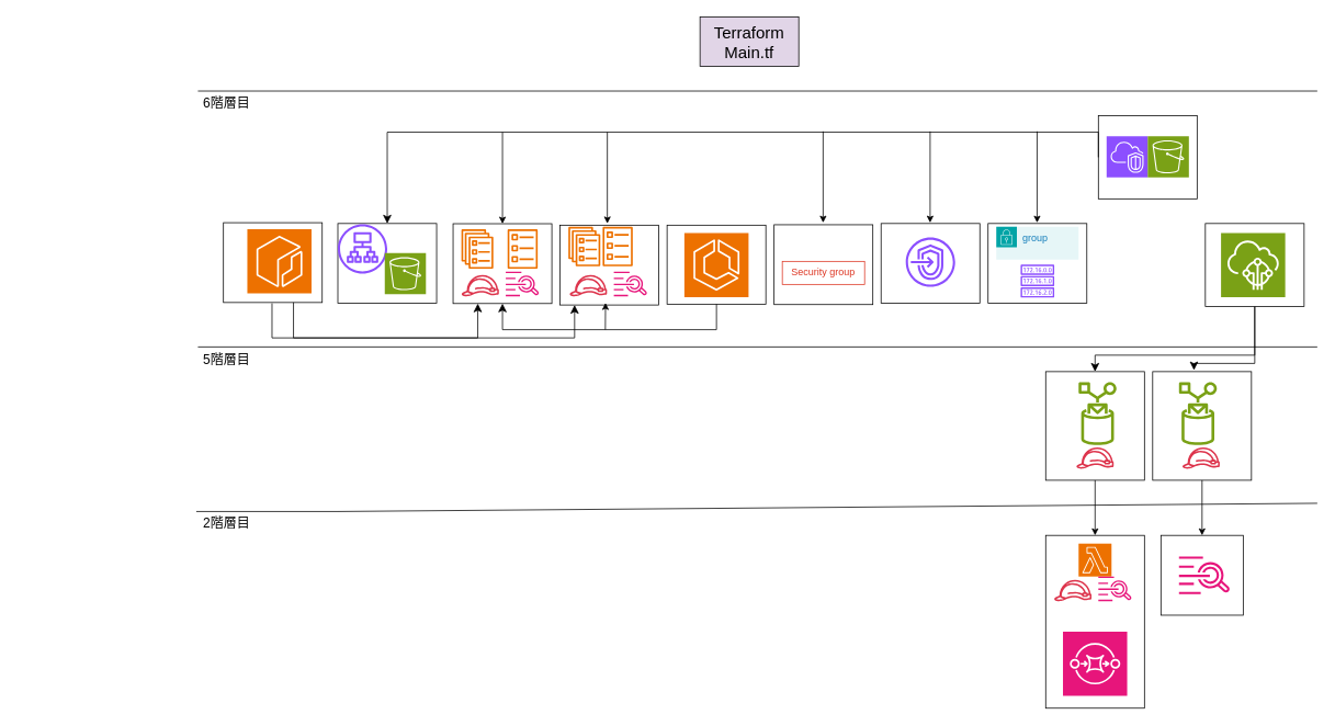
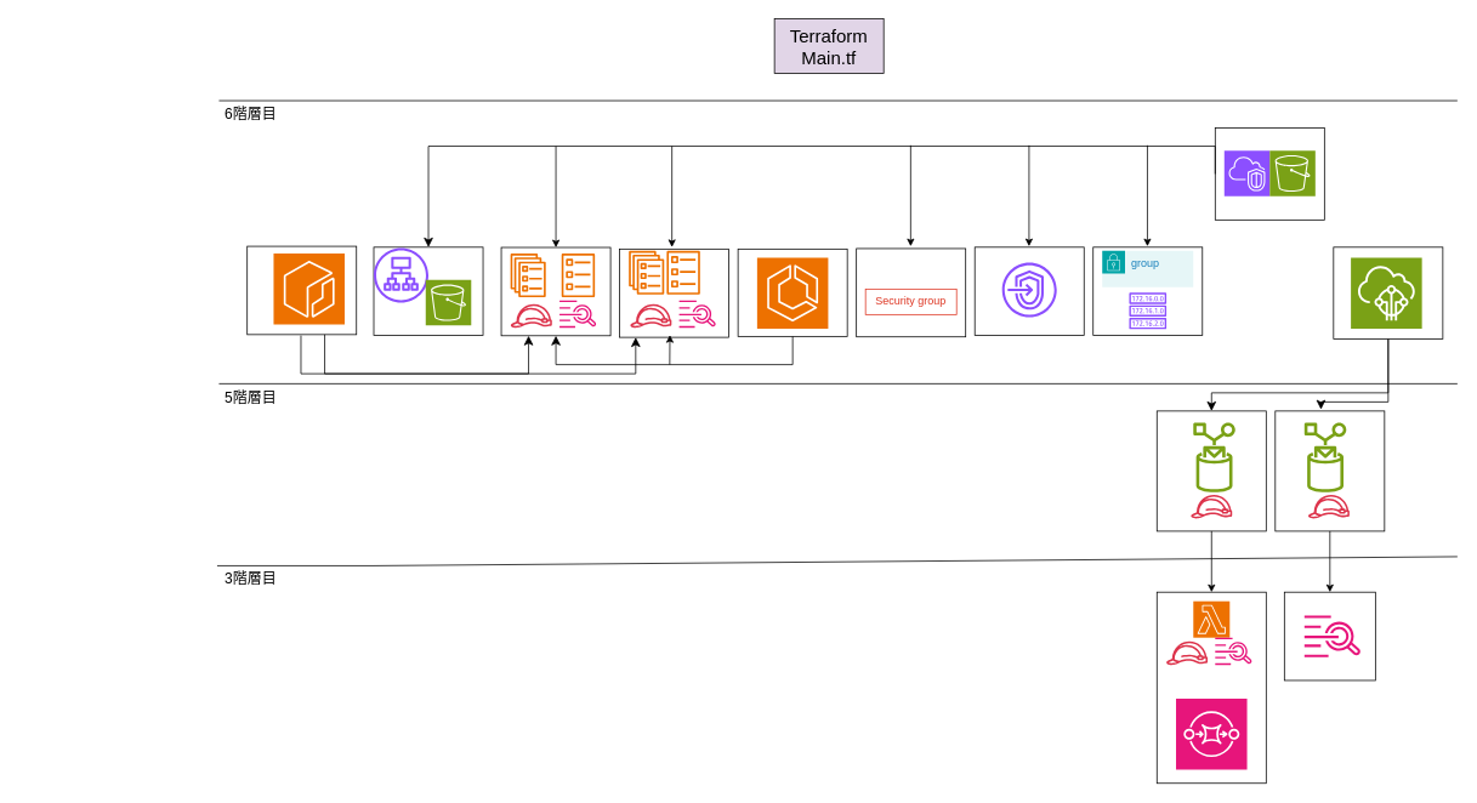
  <mxCell id="0" />
  <mxCell id="1" parent="0" />
  <mxCell id="2" value="" style="rounded=0;whiteSpace=wrap;html=1;fillColor=none;" vertex="1" parent="1"><mxGeometry x="410" y="271" width="120" height="97" as="geometry" /></mxCell>
  <mxCell id="3" value="" style="rounded=0;whiteSpace=wrap;html=1;fillColor=none;" vertex="1" parent="1"><mxGeometry x="550" y="271.25" width="120" height="97" as="geometry" /></mxCell>
  <mxCell id="4" value="" style="rounded=0;whiteSpace=wrap;html=1;fillColor=none;" vertex="1" parent="1"><mxGeometry x="810" y="273" width="120" height="96" as="geometry" /></mxCell>
  <mxCell id="5" value="" style="rounded=0;whiteSpace=wrap;html=1;fillColor=none;" vertex="1" parent="1"><mxGeometry x="1334" y="140" width="120" height="101" as="geometry" /></mxCell>
  <mxCell id="6" value="" style="rounded=0;whiteSpace=wrap;html=1;fillColor=none;" vertex="1" parent="1"><mxGeometry x="1270" y="650" width="120" height="210" as="geometry" /></mxCell>
  <mxCell id="7" value="" style="rounded=0;whiteSpace=wrap;html=1;fillColor=none;" vertex="1" parent="1"><mxGeometry x="1410" y="650" width="100" height="97" as="geometry" /></mxCell>
  <mxCell id="8" value="" style="rounded=0;whiteSpace=wrap;html=1;fillColor=none;" vertex="1" parent="1"><mxGeometry x="1400" y="451" width="120" height="132" as="geometry" /></mxCell>
  <mxCell id="9" value="" style="rounded=0;whiteSpace=wrap;html=1;fillColor=none;" vertex="1" parent="1"><mxGeometry x="1070" y="271" width="120" height="97" as="geometry" /></mxCell>
  <mxCell id="10" value="&lt;font style=&quot;font-size: 20px;&quot;&gt;Terraform&lt;/font&gt;&lt;div&gt;&lt;font style=&quot;font-size: 20px;&quot;&gt;Main.tf&lt;/font&gt;&lt;/div&gt;" style="rounded=0;whiteSpace=wrap;html=1;fillColor=#e1d5e7;" vertex="1" parent="1"><mxGeometry x="850" y="20" width="120" height="60" as="geometry" /></mxCell>
  <mxCell id="11" value="" style="sketch=0;points=[[0,0,0],[0.25,0,0],[0.5,0,0],[0.75,0,0],[1,0,0],[0,1,0],[0.25,1,0],[0.5,1,0],[0.75,1,0],[1,1,0],[0,0.25,0],[0,0.5,0],[0,0.75,0],[1,0.25,0],[1,0.5,0],[1,0.75,0]];outlineConnect=0;fontColor=#232F3E;fillColor=#8C4FFF;strokeColor=#ffffff;dashed=0;verticalLabelPosition=bottom;verticalAlign=top;align=center;html=1;fontSize=12;fontStyle=0;aspect=fixed;shape=mxgraph.aws4.resourceIcon;resIcon=mxgraph.aws4.vpc;" vertex="1" parent="1"><mxGeometry x="1344" y="165" width="50" height="50" as="geometry" /></mxCell>
  <mxCell id="12" value="" style="sketch=0;points=[[0,0,0],[0.25,0,0],[0.5,0,0],[0.75,0,0],[1,0,0],[0,1,0],[0.25,1,0],[0.5,1,0],[0.75,1,0],[1,1,0],[0,0.25,0],[0,0.5,0],[0,0.75,0],[1,0.25,0],[1,0.5,0],[1,0.75,0]];outlineConnect=0;fontColor=#232F3E;fillColor=#ED7100;strokeColor=#ffffff;dashed=0;verticalLabelPosition=bottom;verticalAlign=top;align=center;html=1;fontSize=12;fontStyle=0;aspect=fixed;shape=mxgraph.aws4.resourceIcon;resIcon=mxgraph.aws4.lambda;" vertex="1" parent="1"><mxGeometry x="1310" y="660" width="40" height="40" as="geometry" /></mxCell>
  <mxCell id="13" value="" style="sketch=0;points=[[0,0,0],[0.25,0,0],[0.5,0,0],[0.75,0,0],[1,0,0],[0,1,0],[0.25,1,0],[0.5,1,0],[0.75,1,0],[1,1,0],[0,0.25,0],[0,0.5,0],[0,0.75,0],[1,0.25,0],[1,0.5,0],[1,0.75,0]];outlineConnect=0;fontColor=#232F3E;fillColor=#7AA116;strokeColor=#ffffff;dashed=0;verticalLabelPosition=bottom;verticalAlign=top;align=center;html=1;fontSize=12;fontStyle=0;aspect=fixed;shape=mxgraph.aws4.resourceIcon;resIcon=mxgraph.aws4.iot_core;" vertex="1" parent="1"><mxGeometry x="1483.04" y="282.5" width="78" height="78" as="geometry" /></mxCell>
  <mxCell id="14" value="" style="sketch=0;outlineConnect=0;fontColor=#232F3E;gradientColor=none;fillColor=#7AA116;strokeColor=none;dashed=0;verticalLabelPosition=bottom;verticalAlign=top;align=center;html=1;fontSize=12;fontStyle=0;aspect=fixed;pointerEvents=1;shape=mxgraph.aws4.rule;" vertex="1" parent="1"><mxGeometry x="1310" y="463" width="46" height="78" as="geometry" /></mxCell>
  <mxCell id="15" value="" style="sketch=0;points=[[0,0,0],[0.25,0,0],[0.5,0,0],[0.75,0,0],[1,0,0],[0,1,0],[0.25,1,0],[0.5,1,0],[0.75,1,0],[1,1,0],[0,0.25,0],[0,0.5,0],[0,0.75,0],[1,0.25,0],[1,0.5,0],[1,0.75,0]];outlineConnect=0;fontColor=#232F3E;fillColor=#E7157B;strokeColor=#ffffff;dashed=0;verticalLabelPosition=bottom;verticalAlign=top;align=center;html=1;fontSize=12;fontStyle=0;aspect=fixed;shape=mxgraph.aws4.resourceIcon;resIcon=mxgraph.aws4.sqs;" vertex="1" parent="1"><mxGeometry x="1291" y="767" width="78" height="78" as="geometry" /></mxCell>
  <mxCell id="16" value="" style="sketch=0;outlineConnect=0;fontColor=#232F3E;gradientColor=none;fillColor=#E7157B;strokeColor=none;dashed=0;verticalLabelPosition=bottom;verticalAlign=top;align=center;html=1;fontSize=12;fontStyle=0;aspect=fixed;pointerEvents=1;shape=mxgraph.aws4.cloudwatch_logs;" vertex="1" parent="1"><mxGeometry x="1431.97" y="675.5" width="61.86" height="46" as="geometry" /></mxCell>
  <mxCell id="17" value="" style="sketch=0;outlineConnect=0;fontColor=#232F3E;gradientColor=none;fillColor=#7AA116;strokeColor=none;dashed=0;verticalLabelPosition=bottom;verticalAlign=top;align=center;html=1;fontSize=12;fontStyle=0;aspect=fixed;pointerEvents=1;shape=mxgraph.aws4.rule;" vertex="1" parent="1"><mxGeometry x="1431.97" y="463" width="46" height="78" as="geometry" /></mxCell>
  <mxCell id="18" value="" style="sketch=0;outlineConnect=0;fontColor=#232F3E;gradientColor=none;fillColor=#E7157B;strokeColor=none;dashed=0;verticalLabelPosition=bottom;verticalAlign=top;align=center;html=1;fontSize=12;fontStyle=0;aspect=fixed;pointerEvents=1;shape=mxgraph.aws4.cloudwatch_logs;" vertex="1" parent="1"><mxGeometry x="1334" y="700" width="40.34" height="30" as="geometry" /></mxCell>
  <mxCell id="19" value="" style="sketch=0;outlineConnect=0;fontColor=#232F3E;gradientColor=none;fillColor=#DD344C;strokeColor=none;dashed=0;verticalLabelPosition=bottom;verticalAlign=top;align=center;html=1;fontSize=12;fontStyle=0;aspect=fixed;pointerEvents=1;shape=mxgraph.aws4.role;" vertex="1" parent="1"><mxGeometry x="1280" y="704" width="46.09" height="26" as="geometry" /></mxCell>
  <mxCell id="20" value="" style="sketch=0;outlineConnect=0;fontColor=#232F3E;gradientColor=none;fillColor=#DD344C;strokeColor=none;dashed=0;verticalLabelPosition=bottom;verticalAlign=top;align=center;html=1;fontSize=12;fontStyle=0;aspect=fixed;pointerEvents=1;shape=mxgraph.aws4.role;" vertex="1" parent="1"><mxGeometry x="1435.77" y="543" width="46.09" height="26" as="geometry" /></mxCell>
  <mxCell id="21" value="" style="sketch=0;outlineConnect=0;fontColor=#232F3E;gradientColor=none;fillColor=#DD344C;strokeColor=none;dashed=0;verticalLabelPosition=bottom;verticalAlign=top;align=center;html=1;fontSize=12;fontStyle=0;aspect=fixed;pointerEvents=1;shape=mxgraph.aws4.role;" vertex="1" parent="1"><mxGeometry x="1306.95" y="543" width="46.09" height="26" as="geometry" /></mxCell>
  <mxCell id="22" value="Security group" style="fillColor=none;strokeColor=#DD3522;verticalAlign=top;fontStyle=0;fontColor=#DD3522;whiteSpace=wrap;html=1;" vertex="1" parent="1"><mxGeometry x="950" y="317" width="100" height="28" as="geometry" /></mxCell>
  <mxCell id="23" value="" style="sketch=0;points=[[0,0,0],[0.25,0,0],[0.5,0,0],[0.75,0,0],[1,0,0],[0,1,0],[0.25,1,0],[0.5,1,0],[0.75,1,0],[1,1,0],[0,0.25,0],[0,0.5,0],[0,0.75,0],[1,0.25,0],[1,0.5,0],[1,0.75,0]];outlineConnect=0;fontColor=#232F3E;fillColor=#7AA116;strokeColor=#ffffff;dashed=0;verticalLabelPosition=bottom;verticalAlign=top;align=center;html=1;fontSize=12;fontStyle=0;aspect=fixed;shape=mxgraph.aws4.resourceIcon;resIcon=mxgraph.aws4.s3;" vertex="1" parent="1"><mxGeometry x="1394" y="165" width="50" height="50" as="geometry" /></mxCell>
  <mxCell id="24" value="" style="sketch=0;outlineConnect=0;fontColor=#232F3E;gradientColor=none;fillColor=#8C4FFF;strokeColor=none;dashed=0;verticalLabelPosition=bottom;verticalAlign=top;align=center;html=1;fontSize=12;fontStyle=0;aspect=fixed;pointerEvents=1;shape=mxgraph.aws4.endpoints;" vertex="1" parent="1"><mxGeometry x="1100" y="288" width="60" height="60" as="geometry" /></mxCell>
  <mxCell id="25" value="" style="rounded=0;whiteSpace=wrap;html=1;fillColor=none;" vertex="1" parent="1"><mxGeometry x="1270" y="451" width="120" height="132" as="geometry" /></mxCell>
  <mxCell id="26" value="" style="rounded=0;whiteSpace=wrap;html=1;fillColor=none;" vertex="1" parent="1"><mxGeometry x="1464" y="271" width="120" height="101" as="geometry" /></mxCell>
  <mxCell id="27" value="" style="rounded=0;whiteSpace=wrap;html=1;fillColor=none;" vertex="1" parent="1"><mxGeometry x="1200" y="271" width="120" height="97" as="geometry" /></mxCell>
  <mxCell id="28" value="group" style="points=[[0,0],[0.25,0],[0.5,0],[0.75,0],[1,0],[1,0.25],[1,0.5],[1,0.75],[1,1],[0.75,1],[0.5,1],[0.25,1],[0,1],[0,0.75],[0,0.5],[0,0.25]];outlineConnect=0;gradientColor=none;html=1;whiteSpace=wrap;fontSize=12;fontStyle=0;container=1;pointerEvents=0;collapsible=0;recursiveResize=0;shape=mxgraph.aws4.group;grIcon=mxgraph.aws4.group_security_group;grStroke=0;strokeColor=#00A4A6;fillColor=#E6F6F7;verticalAlign=top;align=left;spacingLeft=30;fontColor=#147EBA;dashed=0;" vertex="1" parent="1"><mxGeometry x="1210" y="275" width="100" height="40" as="geometry" /></mxCell>
  <mxCell id="29" value="" style="rounded=0;whiteSpace=wrap;html=1;fillColor=none;" vertex="1" parent="1"><mxGeometry x="940" y="272.5" width="120" height="97" as="geometry" /></mxCell>
  <mxCell id="30" value="" style="sketch=0;outlineConnect=0;fontColor=#232F3E;gradientColor=none;fillColor=#8C4FFF;strokeColor=none;dashed=0;verticalLabelPosition=bottom;verticalAlign=top;align=center;html=1;fontSize=12;fontStyle=0;aspect=fixed;pointerEvents=1;shape=mxgraph.aws4.route_table;" vertex="1" parent="1"><mxGeometry x="1239.48" y="321" width="41.04" height="40" as="geometry" /></mxCell>
  <mxCell id="31" value="" style="endArrow=none;html=1;rounded=0;" edge="1" parent="1"><mxGeometry width="50" height="50" relative="1" as="geometry"><mxPoint x="240" y="421" as="sourcePoint" /><mxPoint x="1600" y="421" as="targetPoint" /></mxGeometry></mxCell>
  <mxCell id="32" value="" style="endArrow=none;html=1;rounded=0;" edge="1" parent="1"><mxGeometry width="50" height="50" relative="1" as="geometry"><mxPoint x="238" y="621" as="sourcePoint" /><mxPoint x="1600" y="611" as="targetPoint" /><Array as="points"><mxPoint x="410" y="621" /></Array></mxGeometry></mxCell>
  <mxCell id="33" value="" style="endArrow=none;html=1;rounded=0;" edge="1" parent="1"><mxGeometry width="50" height="50" relative="1" as="geometry"><mxPoint x="240" y="110" as="sourcePoint" /><mxPoint x="1600" y="110" as="targetPoint" /></mxGeometry></mxCell>
  <mxCell id="34" value="&lt;font style=&quot;font-size: 16px;&quot;&gt;6階層目&lt;/font&gt;" style="text;html=1;align=center;verticalAlign=middle;whiteSpace=wrap;rounded=0;" vertex="1" parent="1"><mxGeometry x="200" y="110" width="150" height="30" as="geometry" /></mxCell>
  <mxCell id="35" value="&lt;span style=&quot;font-size: 16px;&quot;&gt;5階層目&lt;/span&gt;" style="text;html=1;align=center;verticalAlign=middle;whiteSpace=wrap;rounded=0;" vertex="1" parent="1"><mxGeometry x="200" y="421" width="150" height="30" as="geometry" /></mxCell>
- <mxCell id="36" value="&lt;font style=&quot;font-size: 16px;&quot;&gt;2階層目&lt;/font&gt;" style="text;html=1;align=center;verticalAlign=middle;whiteSpace=wrap;rounded=0;" vertex="1" parent="1"><mxGeometry x="200" y="620" width="150" height="30" as="geometry" /></mxCell>
+ <mxCell id="36" value="&lt;font style=&quot;font-size: 16px;&quot;&gt;3階層目&lt;/font&gt;" style="text;html=1;align=center;verticalAlign=middle;whiteSpace=wrap;rounded=0;" vertex="1" parent="1"><mxGeometry x="200" y="620" width="150" height="30" as="geometry" /></mxCell>
  <mxCell id="37" value="" style="sketch=0;points=[[0,0,0],[0.25,0,0],[0.5,0,0],[0.75,0,0],[1,0,0],[0,1,0],[0.25,1,0],[0.5,1,0],[0.75,1,0],[1,1,0],[0,0.25,0],[0,0.5,0],[0,0.75,0],[1,0.25,0],[1,0.5,0],[1,0.75,0]];outlineConnect=0;fontColor=#232F3E;fillColor=#ED7100;strokeColor=#ffffff;dashed=0;verticalLabelPosition=bottom;verticalAlign=top;align=center;html=1;fontSize=12;fontStyle=0;aspect=fixed;shape=mxgraph.aws4.resourceIcon;resIcon=mxgraph.aws4.ecs;" vertex="1" parent="1"><mxGeometry x="831" y="282.5" width="78" height="78" as="geometry" /></mxCell>
  <mxCell id="38" value="" style="sketch=0;outlineConnect=0;fontColor=#232F3E;gradientColor=none;fillColor=#ED7100;strokeColor=none;dashed=0;verticalLabelPosition=bottom;verticalAlign=top;align=center;html=1;fontSize=12;fontStyle=0;aspect=fixed;pointerEvents=1;shape=mxgraph.aws4.ecs_service;" vertex="1" parent="1"><mxGeometry x="560" y="278" width="39" height="48" as="geometry" /></mxCell>
  <mxCell id="39" value="" style="sketch=0;outlineConnect=0;fontColor=#232F3E;gradientColor=none;fillColor=#ED7100;strokeColor=none;dashed=0;verticalLabelPosition=bottom;verticalAlign=top;align=center;html=1;fontSize=12;fontStyle=0;aspect=fixed;pointerEvents=1;shape=mxgraph.aws4.ecs_task;" vertex="1" parent="1"><mxGeometry x="616" y="278" width="37" height="48" as="geometry" /></mxCell>
  <mxCell id="40" value="" style="rounded=0;whiteSpace=wrap;html=1;fillColor=none;" vertex="1" parent="1"><mxGeometry x="680" y="273" width="120" height="97" as="geometry" /></mxCell>
  <mxCell id="41" value="" style="sketch=0;outlineConnect=0;fontColor=#232F3E;gradientColor=none;fillColor=#ED7100;strokeColor=none;dashed=0;verticalLabelPosition=bottom;verticalAlign=top;align=center;html=1;fontSize=12;fontStyle=0;aspect=fixed;pointerEvents=1;shape=mxgraph.aws4.ecs_service;" vertex="1" parent="1"><mxGeometry x="690" y="275" width="39" height="48" as="geometry" /></mxCell>
  <mxCell id="42" value="" style="sketch=0;outlineConnect=0;fontColor=#232F3E;gradientColor=none;fillColor=#ED7100;strokeColor=none;dashed=0;verticalLabelPosition=bottom;verticalAlign=top;align=center;html=1;fontSize=12;fontStyle=0;aspect=fixed;pointerEvents=1;shape=mxgraph.aws4.ecs_task;" vertex="1" parent="1"><mxGeometry x="731.5" y="275" width="37" height="48" as="geometry" /></mxCell>
  <mxCell id="43" value="" style="sketch=0;outlineConnect=0;fontColor=#232F3E;gradientColor=none;fillColor=#8C4FFF;strokeColor=none;dashed=0;verticalLabelPosition=bottom;verticalAlign=top;align=center;html=1;fontSize=12;fontStyle=0;aspect=fixed;pointerEvents=1;shape=mxgraph.aws4.application_load_balancer;" vertex="1" parent="1"><mxGeometry x="410" y="272" width="60" height="60" as="geometry" /></mxCell>
  <mxCell id="44" value="" style="sketch=0;points=[[0,0,0],[0.25,0,0],[0.5,0,0],[0.75,0,0],[1,0,0],[0,1,0],[0.25,1,0],[0.5,1,0],[0.75,1,0],[1,1,0],[0,0.25,0],[0,0.5,0],[0,0.75,0],[1,0.25,0],[1,0.5,0],[1,0.75,0]];outlineConnect=0;fontColor=#232F3E;fillColor=#7AA116;strokeColor=#ffffff;dashed=0;verticalLabelPosition=bottom;verticalAlign=top;align=center;html=1;fontSize=12;fontStyle=0;aspect=fixed;shape=mxgraph.aws4.resourceIcon;resIcon=mxgraph.aws4.s3;" vertex="1" parent="1"><mxGeometry x="467" y="307" width="50" height="50" as="geometry" /></mxCell>
  <mxCell id="45" value="" style="sketch=0;outlineConnect=0;fontColor=#232F3E;gradientColor=none;fillColor=#E7157B;strokeColor=none;dashed=0;verticalLabelPosition=bottom;verticalAlign=top;align=center;html=1;fontSize=12;fontStyle=0;aspect=fixed;pointerEvents=1;shape=mxgraph.aws4.cloudwatch_logs;" vertex="1" parent="1"><mxGeometry x="614" y="329.5" width="40.34" height="30" as="geometry" /></mxCell>
  <mxCell id="46" value="" style="sketch=0;outlineConnect=0;fontColor=#232F3E;gradientColor=none;fillColor=#DD344C;strokeColor=none;dashed=0;verticalLabelPosition=bottom;verticalAlign=top;align=center;html=1;fontSize=12;fontStyle=0;aspect=fixed;pointerEvents=1;shape=mxgraph.aws4.role;" vertex="1" parent="1"><mxGeometry x="560" y="333.5" width="46.09" height="26" as="geometry" /></mxCell>
  <mxCell id="47" value="" style="sketch=0;outlineConnect=0;fontColor=#232F3E;gradientColor=none;fillColor=#E7157B;strokeColor=none;dashed=0;verticalLabelPosition=bottom;verticalAlign=top;align=center;html=1;fontSize=12;fontStyle=0;aspect=fixed;pointerEvents=1;shape=mxgraph.aws4.cloudwatch_logs;" vertex="1" parent="1"><mxGeometry x="745.33" y="329.5" width="40.34" height="30" as="geometry" /></mxCell>
  <mxCell id="48" value="" style="sketch=0;outlineConnect=0;fontColor=#232F3E;gradientColor=none;fillColor=#DD344C;strokeColor=none;dashed=0;verticalLabelPosition=bottom;verticalAlign=top;align=center;html=1;fontSize=12;fontStyle=0;aspect=fixed;pointerEvents=1;shape=mxgraph.aws4.role;" vertex="1" parent="1"><mxGeometry x="691.33" y="333.5" width="46.09" height="26" as="geometry" /></mxCell>
  <mxCell id="49" value="" style="sketch=0;points=[[0,0,0],[0.25,0,0],[0.5,0,0],[0.75,0,0],[1,0,0],[0,1,0],[0.25,1,0],[0.5,1,0],[0.75,1,0],[1,1,0],[0,0.25,0],[0,0.5,0],[0,0.75,0],[1,0.25,0],[1,0.5,0],[1,0.75,0]];outlineConnect=0;fontColor=#232F3E;fillColor=#ED7100;strokeColor=#ffffff;dashed=0;verticalLabelPosition=bottom;verticalAlign=top;align=center;html=1;fontSize=12;fontStyle=0;aspect=fixed;shape=mxgraph.aws4.resourceIcon;resIcon=mxgraph.aws4.ecr;" vertex="1" parent="1"><mxGeometry x="300" y="278" width="78" height="78" as="geometry" /></mxCell>
  <mxCell id="50" value="" style="rounded=0;whiteSpace=wrap;html=1;fillColor=none;" vertex="1" parent="1"><mxGeometry x="271" y="270" width="120" height="97" as="geometry" /></mxCell>
  <mxCell id="51" value="" style="edgeStyle=elbowEdgeStyle;elbow=vertical;endArrow=classic;html=1;curved=0;rounded=0;endSize=8;startSize=8;exitX=0.5;exitY=1;exitDx=0;exitDy=0;entryX=0.418;entryY=-0.013;entryDx=0;entryDy=0;entryPerimeter=0;" edge="1" parent="1" source="26" target="8"><mxGeometry width="50" height="50" relative="1" as="geometry"><mxPoint x="870" y="591" as="sourcePoint" /><mxPoint x="920" y="541" as="targetPoint" /><Array as="points"><mxPoint x="1490" y="441" /></Array></mxGeometry></mxCell>
  <mxCell id="52" value="" style="edgeStyle=elbowEdgeStyle;elbow=vertical;endArrow=classic;html=1;curved=0;rounded=0;endSize=8;startSize=8;exitX=0.5;exitY=1;exitDx=0;exitDy=0;entryX=0.5;entryY=0;entryDx=0;entryDy=0;" edge="1" parent="1" source="26" target="25"><mxGeometry width="50" height="50" relative="1" as="geometry"><mxPoint x="1554" y="431" as="sourcePoint" /><mxPoint x="1480" y="508" as="targetPoint" /><Array as="points"><mxPoint x="1430" y="431" /></Array></mxGeometry></mxCell>
  <mxCell id="53" value="" style="endArrow=classic;html=1;rounded=0;exitX=0.5;exitY=1;exitDx=0;exitDy=0;" edge="1" parent="1" source="8" target="7"><mxGeometry width="50" height="50" relative="1" as="geometry"><mxPoint x="1472" y="585" as="sourcePoint" /><mxPoint x="1611.04" y="655" as="targetPoint" /></mxGeometry></mxCell>
  <mxCell id="54" value="" style="endArrow=classic;html=1;rounded=0;exitX=0.5;exitY=1;exitDx=0;exitDy=0;entryX=0.5;entryY=0;entryDx=0;entryDy=0;" edge="1" parent="1" source="25" target="6"><mxGeometry width="50" height="50" relative="1" as="geometry"><mxPoint x="1430" y="631" as="sourcePoint" /><mxPoint x="1439" y="696" as="targetPoint" /></mxGeometry></mxCell>
  <mxCell id="55" value="" style="edgeStyle=elbowEdgeStyle;elbow=vertical;endArrow=classic;html=1;curved=0;rounded=0;endSize=8;startSize=8;exitX=0;exitY=0.5;exitDx=0;exitDy=0;entryX=0.5;entryY=0;entryDx=0;entryDy=0;" edge="1" parent="1" source="5" target="2"><mxGeometry width="50" height="50" relative="1" as="geometry"><mxPoint x="870" y="480" as="sourcePoint" /><mxPoint x="920" y="430" as="targetPoint" /><Array as="points"><mxPoint x="690" y="160" /><mxPoint x="900" y="160" /></Array></mxGeometry></mxCell>
  <mxCell id="56" value="" style="endArrow=classic;html=1;rounded=0;entryX=0.5;entryY=0;entryDx=0;entryDy=0;" edge="1" parent="1" target="3"><mxGeometry width="50" height="50" relative="1" as="geometry"><mxPoint x="610" y="160" as="sourcePoint" /><mxPoint x="940" y="430" as="targetPoint" /></mxGeometry></mxCell>
  <mxCell id="57" value="" style="endArrow=classic;html=1;rounded=0;entryX=0.5;entryY=0;entryDx=0;entryDy=0;" edge="1" parent="1"><mxGeometry width="50" height="50" relative="1" as="geometry"><mxPoint x="737.42" y="160" as="sourcePoint" /><mxPoint x="737.42" y="271" as="targetPoint" /></mxGeometry></mxCell>
  <mxCell id="58" value="" style="endArrow=classic;html=1;rounded=0;entryX=0.5;entryY=0;entryDx=0;entryDy=0;" edge="1" parent="1"><mxGeometry width="50" height="50" relative="1" as="geometry"><mxPoint x="999.58" y="159" as="sourcePoint" /><mxPoint x="999.58" y="270" as="targetPoint" /></mxGeometry></mxCell>
  <mxCell id="59" value="" style="endArrow=classic;html=1;rounded=0;entryX=0.5;entryY=0;entryDx=0;entryDy=0;" edge="1" parent="1"><mxGeometry width="50" height="50" relative="1" as="geometry"><mxPoint x="1129.58" y="159" as="sourcePoint" /><mxPoint x="1129.58" y="270" as="targetPoint" /></mxGeometry></mxCell>
  <mxCell id="60" value="" style="endArrow=classic;html=1;rounded=0;entryX=0.5;entryY=0;entryDx=0;entryDy=0;" edge="1" parent="1"><mxGeometry width="50" height="50" relative="1" as="geometry"><mxPoint x="1259.58" y="159" as="sourcePoint" /><mxPoint x="1259.58" y="270" as="targetPoint" /></mxGeometry></mxCell>
  <mxCell id="61" value="" style="edgeStyle=elbowEdgeStyle;elbow=vertical;endArrow=classic;html=1;curved=0;rounded=0;endSize=8;startSize=8;exitX=0.5;exitY=1;exitDx=0;exitDy=0;entryX=0.5;entryY=1;entryDx=0;entryDy=0;" edge="1" parent="1" source="4" target="3"><mxGeometry width="50" height="50" relative="1" as="geometry"><mxPoint x="994" y="477.5" as="sourcePoint" /><mxPoint x="730" y="400" as="targetPoint" /><Array as="points"><mxPoint x="800" y="400" /><mxPoint x="560" y="446.5" /></Array></mxGeometry></mxCell>
  <mxCell id="62" value="" style="endArrow=classic;html=1;rounded=0;entryX=0.46;entryY=0.974;entryDx=0;entryDy=0;entryPerimeter=0;" edge="1" parent="1" target="40"><mxGeometry width="50" height="50" relative="1" as="geometry"><mxPoint x="735" y="400" as="sourcePoint" /><mxPoint x="940" y="430" as="targetPoint" /></mxGeometry></mxCell>
  <mxCell id="63" value="" style="edgeStyle=elbowEdgeStyle;elbow=vertical;endArrow=classic;html=1;curved=0;rounded=0;endSize=8;startSize=8;exitX=0.5;exitY=1;exitDx=0;exitDy=0;entryX=0.25;entryY=1;entryDx=0;entryDy=0;" edge="1" parent="1" target="3"><mxGeometry width="50" height="50" relative="1" as="geometry"><mxPoint x="330" y="368" as="sourcePoint" /><mxPoint x="70" y="367" as="targetPoint" /><Array as="points"><mxPoint x="450" y="410" /><mxPoint x="20" y="445.5" /></Array></mxGeometry></mxCell>
  <mxCell id="64" value="" style="edgeStyle=elbowEdgeStyle;elbow=vertical;endArrow=classic;html=1;curved=0;rounded=0;endSize=8;startSize=8;exitX=0.5;exitY=1;exitDx=0;exitDy=0;entryX=0.147;entryY=1;entryDx=0;entryDy=0;entryPerimeter=0;" edge="1" parent="1" target="40"><mxGeometry width="50" height="50" relative="1" as="geometry"><mxPoint x="356.09" y="367" as="sourcePoint" /><mxPoint x="606.09" y="367" as="targetPoint" /><Array as="points"><mxPoint x="530" y="410" /></Array></mxGeometry></mxCell>
